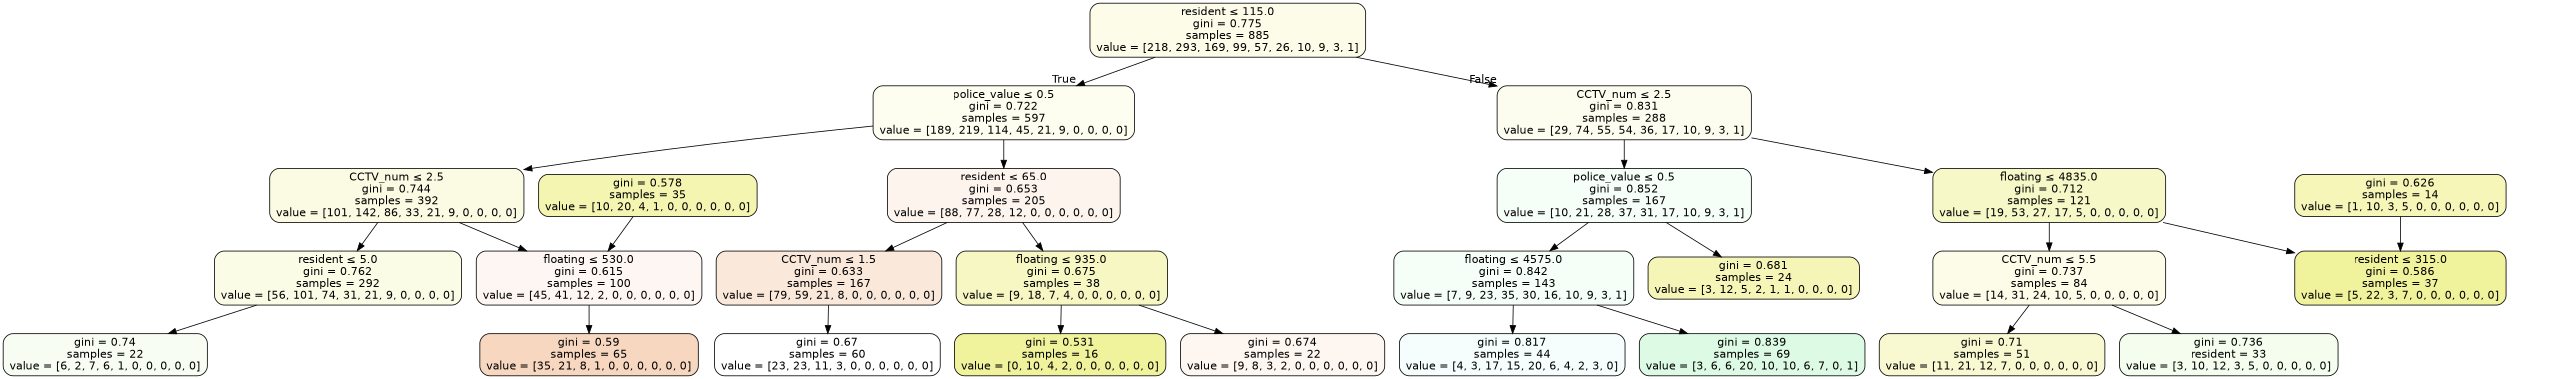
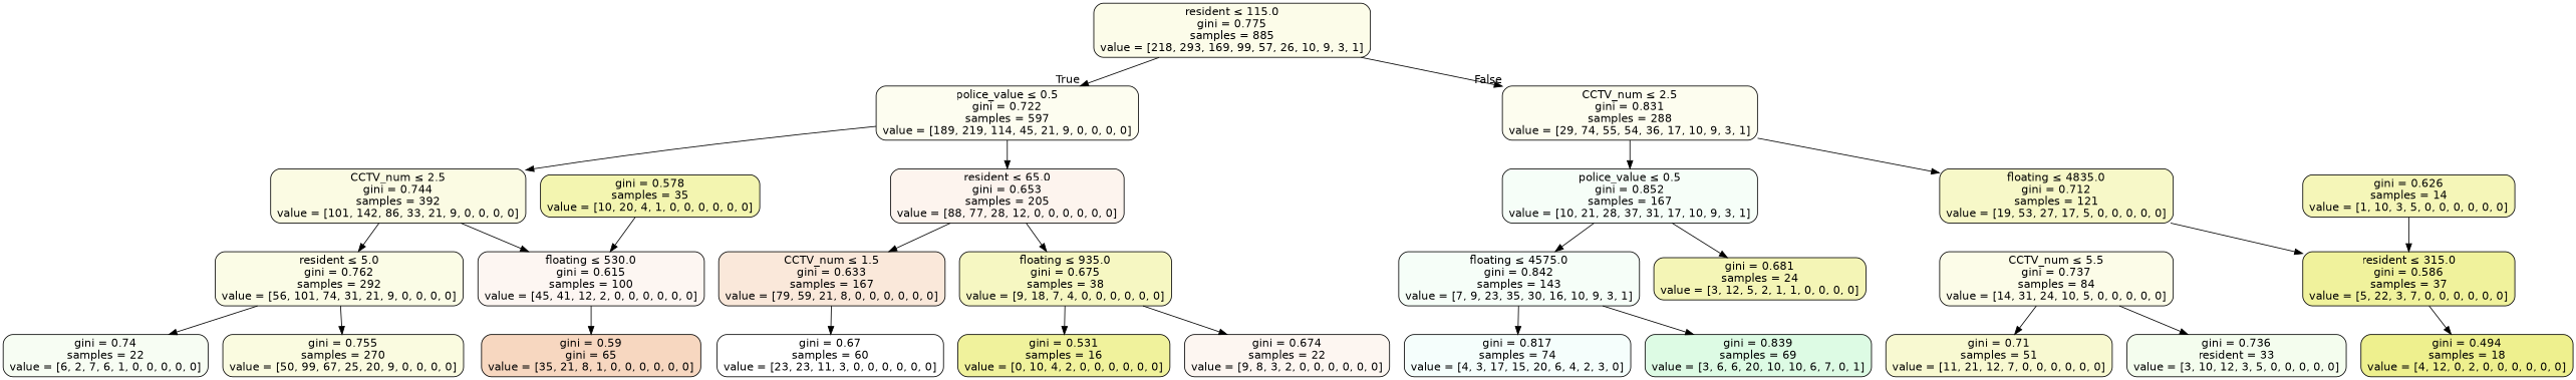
  digraph {
    node [color=black fillcolor="#f6fef8" fontname=helvetica shape=box style="filled, rounded"]
    edge [fontname=helvetica]
    n1 [fillcolor="#fcfce9" label=<resident &le; 115.0<br/>gini = 0.775<br/>samples = 885<br/>value = [218, 293, 169, 99, 57, 26, 10, 9, 3, 1]>]
    n2 [fillcolor="#fdfdf0" label=<police_value &le; 0.5<br/>gini = 0.722<br/>samples = 597<br/>value = [189, 219, 114, 45, 21, 9, 0, 0, 0, 0]>]
    n3 [fillcolor="#fdfdef" label=<CCTV_num &le; 2.5<br/>gini = 0.831<br/>samples = 288<br/>value = [29, 74, 55, 54, 36, 17, 10, 9, 3, 1]>]
    n4 [fillcolor="#fbfbe3" label=<CCTV_num &le; 2.5<br/>gini = 0.744<br/>samples = 392<br/>value = [101, 142, 86, 33, 21, 9, 0, 0, 0, 0]>]
    n5 [fillcolor="#fdf4ee" label=<resident &le; 65.0<br/>gini = 0.653<br/>samples = 205<br/>value = [88, 77, 28, 12, 0, 0, 0, 0, 0, 0]>]
    n6 [label=<police_value &le; 0.5<br/>gini = 0.852<br/>samples = 167<br/>value = [10, 21, 28, 37, 31, 17, 10, 9, 3, 1]>]
    n7 [fillcolor="#f7f8c8" label=<floating &le; 4835.0<br/>gini = 0.712<br/>samples = 121<br/>value = [19, 53, 27, 17, 5, 0, 0, 0, 0, 0]>]
    n8 [fillcolor="#fbfce6" label=<resident &le; 5.0<br/>gini = 0.762<br/>samples = 292<br/>value = [56, 101, 74, 31, 21, 9, 0, 0, 0, 0]>]
    n9 [fillcolor="#fdf6f2" label=<floating &le; 530.0<br/>gini = 0.615<br/>samples = 100<br/>value = [45, 41, 12, 2, 0, 0, 0, 0, 0, 0]>]
    n10 [fillcolor="#fae8da" label=<CCTV_num &le; 1.5<br/>gini = 0.633<br/>samples = 167<br/>value = [79, 59, 21, 8, 0, 0, 0, 0, 0, 0]>]
    n11 [fillcolor="#f6f7c2" label=<floating &le; 935.0<br/>gini = 0.675<br/>samples = 38<br/>value = [9, 18, 7, 4, 0, 0, 0, 0, 0, 0]>]
    n12 [fillcolor="#f7fdf3" label=<gini = 0.74<br/>samples = 22<br/>value = [6, 2, 7, 6, 1, 0, 0, 0, 0, 0]>]
-   n14 [fillcolor="#f7d7c0" label=<gini = 0.59<br/>samples = 65<br/>value = [35, 21, 8, 1, 0, 0, 0, 0, 0, 0]>]
+   n13 [fillcolor="#fafbe0" label=<gini = 0.755<br/>samples = 270<br/>value = [50, 99, 67, 25, 20, 9, 0, 0, 0, 0]>]
+   n14 [fillcolor="#f7d7c0" label=<gini = 0.59<br/>gini = 65<br/>value = [35, 21, 8, 1, 0, 0, 0, 0, 0, 0]>]
    n15 [fillcolor="#f3f5b0" label=<gini = 0.578<br/>samples = 35<br/>value = [10, 20, 4, 1, 0, 0, 0, 0, 0, 0]>]
    n16 [fillcolor="#ffffff" label=<gini = 0.67<br/>samples = 60<br/>value = [23, 23, 11, 3, 0, 0, 0, 0, 0, 0]>]
    n17 [fillcolor="#f0f29c" label=<gini = 0.531<br/>samples = 16<br/>value = [0, 10, 4, 2, 0, 0, 0, 0, 0, 0]>]
    n18 [fillcolor="#fdf6f1" label=<gini = 0.674<br/>samples = 22<br/>value = [9, 8, 3, 2, 0, 0, 0, 0, 0, 0]>]
    n19 [label=<floating &le; 4575.0<br/>gini = 0.842<br/>samples = 143<br/>value = [7, 9, 23, 35, 30, 16, 10, 9, 3, 1]>]
    n20 [fillcolor="#f4f5b6" label=<gini = 0.681<br/>samples = 24<br/>value = [3, 12, 5, 2, 1, 1, 0, 0, 0, 0]>]
    n21 [fillcolor="#fcfce8" label=<CCTV_num &le; 5.5<br/>gini = 0.737<br/>samples = 84<br/>value = [14, 31, 24, 10, 5, 0, 0, 0, 0, 0]>]
    n22 [fillcolor="#f0f29c" label=<resident &le; 315.0<br/>gini = 0.586<br/>samples = 37<br/>value = [5, 22, 3, 7, 0, 0, 0, 0, 0, 0]>]
-   n23 [fillcolor="#f5fefc" label=<gini = 0.817<br/>samples = 44<br/>value = [4, 3, 17, 15, 20, 6, 4, 2, 3, 0]>]
+   n23 [fillcolor="#f5fefc" label=<gini = 0.817<br/>samples = 74<br/>value = [4, 3, 17, 15, 20, 6, 4, 2, 3, 0]>]
    n24 [fillcolor="#ddfbe4" label=<gini = 0.839<br/>samples = 69<br/>value = [3, 6, 6, 20, 10, 10, 6, 7, 0, 1]>]
    n25 [fillcolor="#f8f9d1" label=<gini = 0.71<br/>samples = 51<br/>value = [11, 21, 12, 7, 0, 0, 0, 0, 0, 0]>]
    n26 [fillcolor="#f4fdee" label=<gini = 0.736<br/>resident = 33<br/>value = [3, 10, 12, 3, 5, 0, 0, 0, 0, 0]>]
+   n27 [fillcolor="#eef08e" label=<gini = 0.494<br/>samples = 18<br/>value = [4, 12, 0, 2, 0, 0, 0, 0, 0, 0]>]
    n28 [fillcolor="#f5f6b8" label=<gini = 0.626<br/>samples = 14<br/>value = [1, 10, 3, 5, 0, 0, 0, 0, 0, 0]>]
    n1 -> n2 [headlabel=True labelangle=45 labeldistance=2.5]
    n1 -> n3 [headlabel=False labelangle=-45 labeldistance=2.5]
    n2 -> n4
    n2 -> n5
    n3 -> n6
    n3 -> n7
    n4 -> n8
    n4 -> n9
    n5 -> n10
    n5 -> n11
    n6 -> n19
    n6 -> n20
-   n7 -> n21
    n7 -> n22
    n8 -> n12
+   n8 -> n13
    n9 -> n14
    n10 -> n16
    n11 -> n17
    n11 -> n18
    n15 -> n9
    n19 -> n23
    n19 -> n24
    n21 -> n25
    n21 -> n26
+   n22 -> n27
    n28 -> n22
  }
